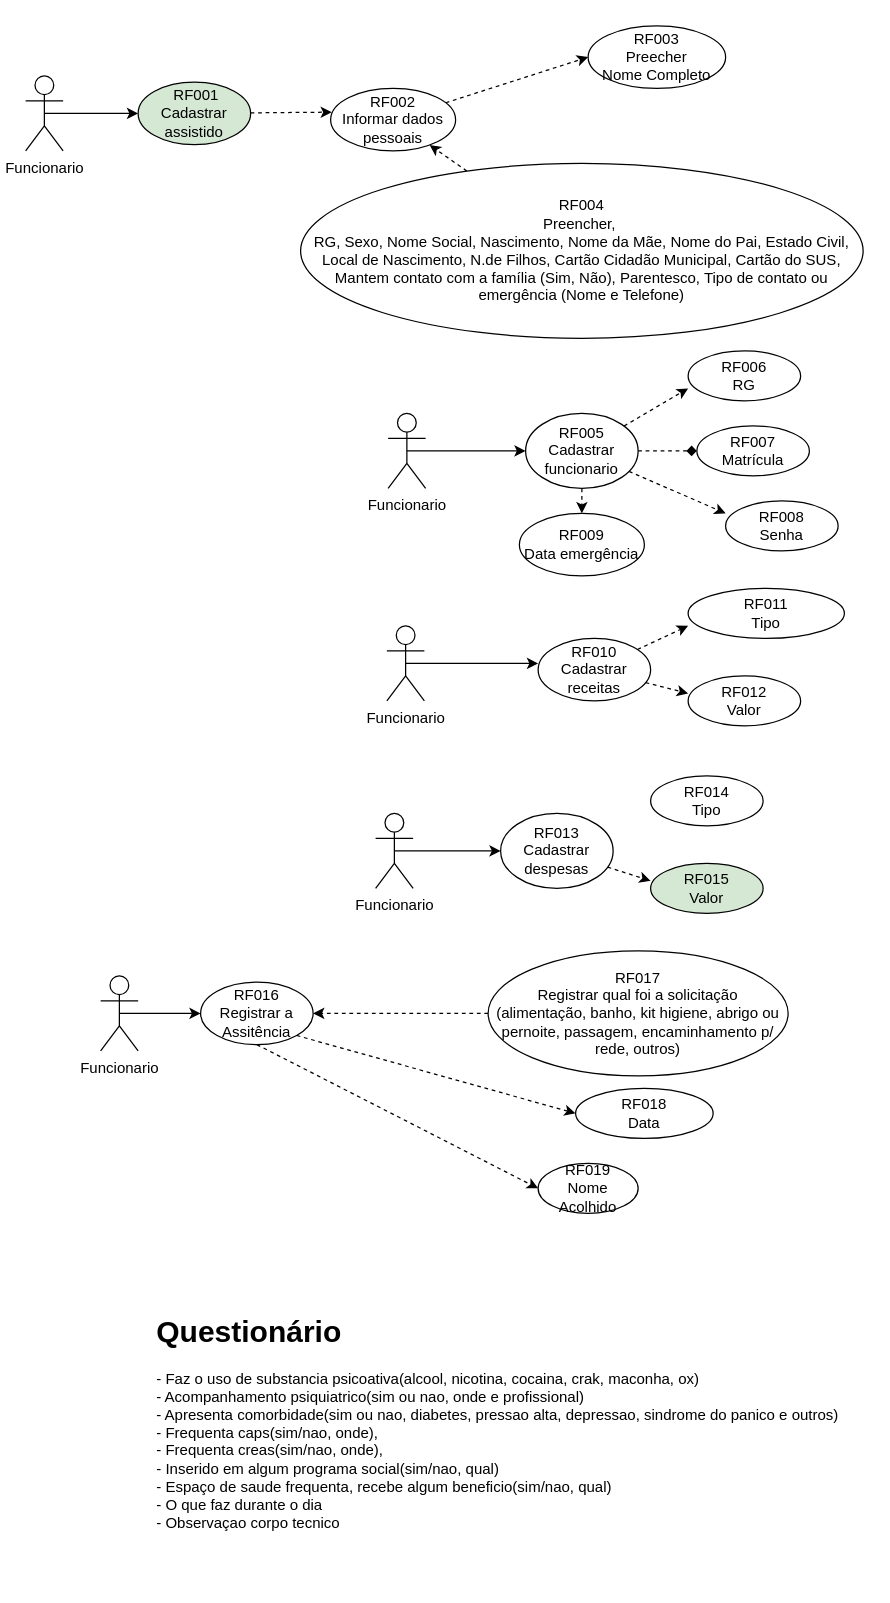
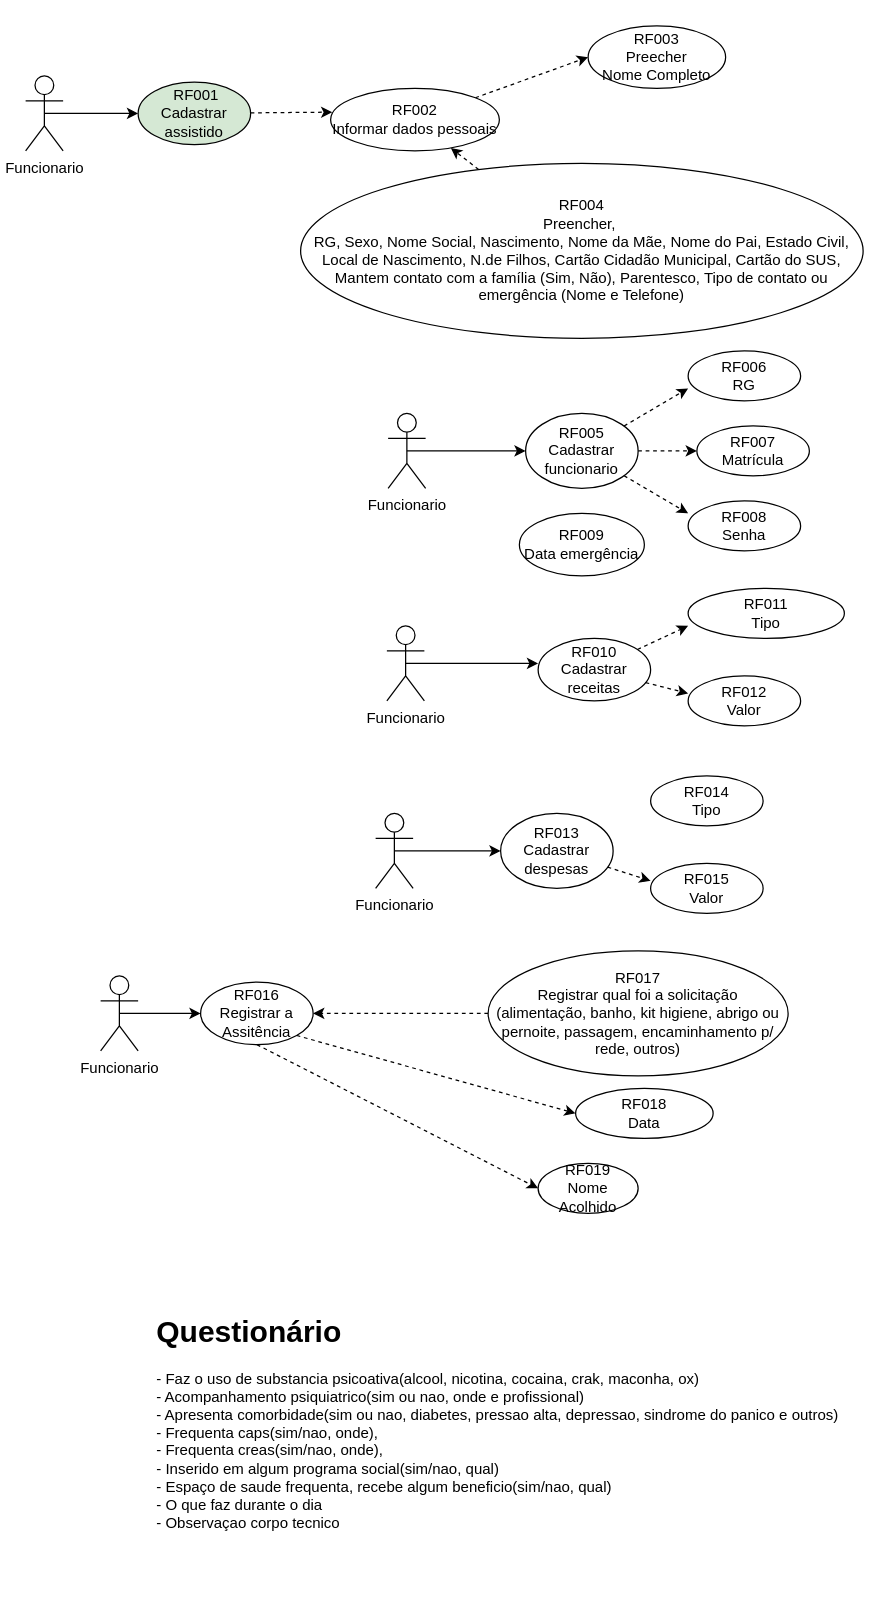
  <mxCell id="0" />
  <mxCell id="1" parent="0" />
  <mxCell id="2" style="edgeStyle=none;rounded=0;orthogonalLoop=1;jettySize=auto;html=1;exitX=0.5;exitY=0.5;exitDx=0;exitDy=0;exitPerimeter=0;entryX=0;entryY=0.5;entryDx=0;entryDy=0;" parent="1" source="3" target="5" edge="1"><mxGeometry relative="1" as="geometry" /></mxCell>
  <mxCell id="3" value="Funcionario" style="shape=umlActor;verticalLabelPosition=bottom;verticalAlign=top;html=1;outlineConnect=0;" parent="1" vertex="1"><mxGeometry x="20" y="60" width="30" height="60" as="geometry" /></mxCell>
  <mxCell id="4" style="rounded=0;orthogonalLoop=1;jettySize=auto;html=1;dashed=1;entryX=0.01;entryY=0.38;entryDx=0;entryDy=0;entryPerimeter=0;" parent="1" source="5" target="7" edge="1"><mxGeometry relative="1" as="geometry"><mxPoint x="240" y="90" as="targetPoint" /></mxGeometry></mxCell>
  <mxCell id="5" value="&amp;nbsp;RF001 Cadastrar assistido" style="ellipse;whiteSpace=wrap;html=1;fillColor=#d5e8d4;" parent="1" vertex="1"><mxGeometry x="110" y="65" width="90" height="50" as="geometry" /></mxCell>
  <mxCell id="6" style="edgeStyle=none;rounded=0;orthogonalLoop=1;jettySize=auto;html=1;entryX=0;entryY=0.5;entryDx=0;entryDy=0;dashed=1;" parent="1" source="7" target="18" edge="1"><mxGeometry relative="1" as="geometry" /></mxCell>
- <mxCell id="7" value="RF002&lt;br&gt;Informar dados pessoais" style="ellipse;whiteSpace=wrap;html=1;" parent="1" vertex="1"><mxGeometry x="264" y="70" width="100" height="50" as="geometry" /></mxCell>
+ <mxCell id="7" value="RF002&lt;br&gt;Informar dados pessoais" style="ellipse;whiteSpace=wrap;html=1;" parent="1" vertex="1"><mxGeometry x="264" y="70" width="135" height="50" as="geometry" /></mxCell>
  <mxCell id="8" style="edgeStyle=none;rounded=0;orthogonalLoop=1;jettySize=auto;html=1;entryX=0;entryY=0.75;entryDx=0;entryDy=0;entryPerimeter=0;dashed=1;" parent="1" source="12" target="19" edge="1"><mxGeometry relative="1" as="geometry" /></mxCell>
- <mxCell id="9" style="edgeStyle=none;rounded=0;orthogonalLoop=1;jettySize=auto;html=1;entryX=0;entryY=0.5;entryDx=0;entryDy=0;dashed=1;endArrow=diamond;" parent="1" source="12" target="20" edge="1"><mxGeometry relative="1" as="geometry" /></mxCell>
+ <mxCell id="9" style="edgeStyle=none;rounded=0;orthogonalLoop=1;jettySize=auto;html=1;entryX=0;entryY=0.5;entryDx=0;entryDy=0;dashed=1;" parent="1" source="12" target="20" edge="1"><mxGeometry relative="1" as="geometry" /></mxCell>
  <mxCell id="10" style="edgeStyle=none;rounded=0;orthogonalLoop=1;jettySize=auto;html=1;entryX=0;entryY=0.25;entryDx=0;entryDy=0;entryPerimeter=0;dashed=1;" parent="1" source="12" target="21" edge="1"><mxGeometry relative="1" as="geometry" /></mxCell>
- <mxCell id="11" style="edgeStyle=none;rounded=0;orthogonalLoop=1;jettySize=auto;html=1;entryX=0.5;entryY=0;entryDx=0;entryDy=0;dashed=1;" parent="1" source="12" target="45" edge="1"><mxGeometry relative="1" as="geometry" /></mxCell>
  <mxCell id="12" value="RF005&lt;br&gt;Cadastrar funcionario" style="ellipse;whiteSpace=wrap;html=1;" parent="1" vertex="1"><mxGeometry x="420" y="330" width="90" height="60" as="geometry" /></mxCell>
  <mxCell id="13" style="edgeStyle=none;rounded=0;orthogonalLoop=1;jettySize=auto;html=1;entryX=0;entryY=0.75;entryDx=0;entryDy=0;entryPerimeter=0;dashed=1;" parent="1" source="15" target="22" edge="1"><mxGeometry relative="1" as="geometry" /></mxCell>
  <mxCell id="14" style="edgeStyle=none;rounded=0;orthogonalLoop=1;jettySize=auto;html=1;entryX=0;entryY=0.35;entryDx=0;entryDy=0;entryPerimeter=0;dashed=1;" parent="1" source="15" target="23" edge="1"><mxGeometry relative="1" as="geometry" /></mxCell>
  <mxCell id="15" value="RF010&lt;br&gt;Cadastrar receitas" style="ellipse;whiteSpace=wrap;html=1;" parent="1" vertex="1"><mxGeometry x="430" y="510" width="90" height="50" as="geometry" /></mxCell>
  <mxCell id="16" style="edgeStyle=none;rounded=0;orthogonalLoop=1;jettySize=auto;html=1;dashed=1;" parent="1" source="17" target="7" edge="1"><mxGeometry relative="1" as="geometry"><mxPoint x="340" y="70" as="targetPoint" /></mxGeometry></mxCell>
  <mxCell id="17" value="RF004&lt;br&gt;Preencher,&amp;nbsp;&lt;br&gt;RG, Sexo, Nome Social, Nascimento, Nome da Mãe, Nome do Pai, Estado Civil, Local de Nascimento, N.de Filhos, Cartão Cidadão Municipal, Cartão do SUS, Mantem contato com a família (Sim, Não), Parentesco, Tipo de contato ou emergência (Nome e Telefone)" style="ellipse;whiteSpace=wrap;html=1;" parent="1" vertex="1"><mxGeometry x="240" y="130" width="450" height="140" as="geometry" /></mxCell>
  <mxCell id="18" value="RF003 &lt;br&gt;Preecher&lt;br&gt;Nome Completo" style="ellipse;whiteSpace=wrap;html=1;" parent="1" vertex="1"><mxGeometry x="470" y="20" width="110" height="50" as="geometry" /></mxCell>
  <mxCell id="19" value="RF006&lt;br&gt;RG" style="ellipse;whiteSpace=wrap;html=1;" parent="1" vertex="1"><mxGeometry x="550" y="280" width="90" height="40" as="geometry" /></mxCell>
  <mxCell id="20" value="RF007&lt;br&gt;Matrícula" style="ellipse;whiteSpace=wrap;html=1;" parent="1" vertex="1"><mxGeometry x="557" y="340" width="90" height="40" as="geometry" /></mxCell>
- <mxCell id="21" value="RF008&lt;br&gt;Senha" style="ellipse;whiteSpace=wrap;html=1;" parent="1" vertex="1"><mxGeometry x="580" y="400" width="90" height="40" as="geometry" /></mxCell>
+ <mxCell id="21" value="RF008&lt;br&gt;Senha" style="ellipse;whiteSpace=wrap;html=1;" parent="1" vertex="1"><mxGeometry x="550" y="400" width="90" height="40" as="geometry" /></mxCell>
  <mxCell id="22" value="RF011&lt;br&gt;Tipo" style="ellipse;whiteSpace=wrap;html=1;" parent="1" vertex="1"><mxGeometry x="550" y="470" width="125" height="40" as="geometry" /></mxCell>
  <mxCell id="23" value="RF012&lt;br&gt;Valor" style="ellipse;whiteSpace=wrap;html=1;" parent="1" vertex="1"><mxGeometry x="550" y="540" width="90" height="40" as="geometry" /></mxCell>
  <mxCell id="24" value="Funcionario" style="shape=umlActor;verticalLabelPosition=bottom;verticalAlign=top;html=1;outlineConnect=0;" parent="1" vertex="1"><mxGeometry x="310" y="330" width="30" height="60" as="geometry" /></mxCell>
  <mxCell id="25" value="Funcionario" style="shape=umlActor;verticalLabelPosition=bottom;verticalAlign=top;html=1;outlineConnect=0;" parent="1" vertex="1"><mxGeometry x="309" y="500" width="30" height="60" as="geometry" /></mxCell>
  <mxCell id="26" style="edgeStyle=none;rounded=0;orthogonalLoop=1;jettySize=auto;html=1;entryX=0;entryY=0.5;entryDx=0;entryDy=0;dashed=1;" parent="1" source="17" target="17" edge="1"><mxGeometry relative="1" as="geometry" /></mxCell>
  <mxCell id="27" style="edgeStyle=none;rounded=0;orthogonalLoop=1;jettySize=auto;html=1;entryX=0;entryY=0.5;entryDx=0;entryDy=0;exitX=0.5;exitY=0.5;exitDx=0;exitDy=0;exitPerimeter=0;" parent="1" source="24" target="12" edge="1"><mxGeometry relative="1" as="geometry"><mxPoint x="360" y="360" as="sourcePoint" /></mxGeometry></mxCell>
  <mxCell id="28" style="edgeStyle=none;rounded=0;orthogonalLoop=1;jettySize=auto;html=1;exitX=0.5;exitY=0.5;exitDx=0;exitDy=0;exitPerimeter=0;" parent="1" source="25" edge="1"><mxGeometry relative="1" as="geometry"><mxPoint x="430" y="530" as="targetPoint" /><mxPoint x="360" y="530" as="sourcePoint" /></mxGeometry></mxCell>
  <mxCell id="29" style="edgeStyle=none;rounded=0;orthogonalLoop=1;jettySize=auto;html=1;entryX=0;entryY=0.35;entryDx=0;entryDy=0;entryPerimeter=0;dashed=1;" parent="1" source="30" target="32" edge="1"><mxGeometry relative="1" as="geometry" /></mxCell>
  <mxCell id="30" value="RF013&lt;br&gt;Cadastrar despesas" style="ellipse;whiteSpace=wrap;html=1;" parent="1" vertex="1"><mxGeometry x="400" y="650" width="90" height="60" as="geometry" /></mxCell>
  <mxCell id="31" value="RF014&lt;br&gt;Tipo" style="ellipse;whiteSpace=wrap;html=1;" parent="1" vertex="1"><mxGeometry x="520" y="620" width="90" height="40" as="geometry" /></mxCell>
- <mxCell id="32" value="RF015&lt;br&gt;Valor" style="ellipse;whiteSpace=wrap;html=1;fillColor=#d5e8d4;" parent="1" vertex="1"><mxGeometry x="520" y="690" width="90" height="40" as="geometry" /></mxCell>
+ <mxCell id="32" value="RF015&lt;br&gt;Valor" style="ellipse;whiteSpace=wrap;html=1;" parent="1" vertex="1"><mxGeometry x="520" y="690" width="90" height="40" as="geometry" /></mxCell>
  <mxCell id="33" value="Funcionario" style="shape=umlActor;verticalLabelPosition=bottom;verticalAlign=top;html=1;outlineConnect=0;" parent="1" vertex="1"><mxGeometry x="300" y="650" width="30" height="60" as="geometry" /></mxCell>
  <mxCell id="34" style="edgeStyle=none;rounded=0;orthogonalLoop=1;jettySize=auto;html=1;exitX=0.5;exitY=0.5;exitDx=0;exitDy=0;exitPerimeter=0;" parent="1" source="33" edge="1"><mxGeometry relative="1" as="geometry"><mxPoint x="400" y="680" as="targetPoint" /><mxPoint x="330" y="680" as="sourcePoint" /></mxGeometry></mxCell>
  <mxCell id="35" style="edgeStyle=none;rounded=0;orthogonalLoop=1;jettySize=auto;html=1;exitX=1;exitY=1;exitDx=0;exitDy=0;entryX=0;entryY=0.5;entryDx=0;entryDy=0;dashed=1;" parent="1" source="37" target="42" edge="1"><mxGeometry relative="1" as="geometry" /></mxCell>
  <mxCell id="36" style="edgeStyle=none;rounded=0;orthogonalLoop=1;jettySize=auto;html=1;exitX=0.5;exitY=1;exitDx=0;exitDy=0;entryX=0;entryY=0.5;entryDx=0;entryDy=0;dashed=1;" parent="1" source="37" target="43" edge="1"><mxGeometry relative="1" as="geometry" /></mxCell>
  <mxCell id="37" value="RF016&lt;br&gt;Registrar a Assitência" style="ellipse;whiteSpace=wrap;html=1;" parent="1" vertex="1"><mxGeometry x="160" y="785" width="90" height="50" as="geometry" /></mxCell>
  <mxCell id="38" style="edgeStyle=none;rounded=0;orthogonalLoop=1;jettySize=auto;html=1;exitX=0.5;exitY=0.5;exitDx=0;exitDy=0;exitPerimeter=0;entryX=0;entryY=0.5;entryDx=0;entryDy=0;" parent="1" source="39" target="37" edge="1"><mxGeometry relative="1" as="geometry" /></mxCell>
  <mxCell id="39" value="Funcionario" style="shape=umlActor;verticalLabelPosition=bottom;verticalAlign=top;html=1;outlineConnect=0;" parent="1" vertex="1"><mxGeometry x="80" y="780" width="30" height="60" as="geometry" /></mxCell>
  <mxCell id="40" style="edgeStyle=none;rounded=0;orthogonalLoop=1;jettySize=auto;html=1;exitX=0;exitY=0.5;exitDx=0;exitDy=0;dashed=1;" parent="1" source="41" target="37" edge="1"><mxGeometry relative="1" as="geometry" /></mxCell>
  <mxCell id="41" value="&lt;span&gt;RF017&lt;br&gt;Registrar qual foi a solicitação&lt;br&gt;(alimentação, banho, kit higiene, abrigo ou pernoite, passagem, encaminhamento p/ rede, outros)&lt;/span&gt;" style="ellipse;whiteSpace=wrap;html=1;" parent="1" vertex="1"><mxGeometry x="390" y="760" width="240" height="100" as="geometry" /></mxCell>
  <mxCell id="42" value="RF018&lt;br&gt;Data" style="ellipse;whiteSpace=wrap;html=1;" parent="1" vertex="1"><mxGeometry x="460" y="870" width="110" height="40" as="geometry" /></mxCell>
  <mxCell id="43" value="RF019&lt;br&gt;Nome Acolhido" style="ellipse;whiteSpace=wrap;html=1;" parent="1" vertex="1"><mxGeometry x="430" y="930" width="80" height="40" as="geometry" /></mxCell>
  <mxCell id="44" value="&lt;h1&gt;&lt;br&gt;&lt;/h1&gt;&lt;h1&gt;Questionário&lt;/h1&gt;&lt;p&gt;&lt;span style=&quot;text-align: center&quot;&gt;- Faz o uso de substancia psicoativa(alcool, nicotina, cocaina, crak, maconha, ox)&lt;/span&gt;&lt;br style=&quot;text-align: center&quot;&gt;&lt;span style=&quot;text-align: center&quot;&gt;- Acompanhamento psiquiatrico(sim ou nao, onde e profissional)&lt;/span&gt;&lt;br style=&quot;text-align: center&quot;&gt;&lt;span style=&quot;text-align: center&quot;&gt;- Apresenta comorbidade(sim ou nao, diabetes, pressao alta, depressao, sindrome do panico e outros)&lt;/span&gt;&lt;br style=&quot;text-align: center&quot;&gt;&lt;span style=&quot;text-align: center&quot;&gt;- Frequenta caps(sim/nao, onde),&lt;/span&gt;&lt;br style=&quot;text-align: center&quot;&gt;&lt;span style=&quot;text-align: center&quot;&gt;- Frequenta creas(sim/nao, onde),&lt;/span&gt;&lt;br style=&quot;text-align: center&quot;&gt;&lt;span style=&quot;text-align: center&quot;&gt;- Inserido em algum programa social(sim/nao, qual)&lt;/span&gt;&lt;br style=&quot;text-align: center&quot;&gt;&lt;span style=&quot;text-align: center&quot;&gt;- Espaço de saude frequenta, recebe algum beneficio(sim/nao, qual)&lt;/span&gt;&lt;br style=&quot;text-align: center&quot;&gt;&lt;span style=&quot;text-align: center&quot;&gt;- O que faz durante o dia&lt;/span&gt;&lt;br style=&quot;text-align: center&quot;&gt;&lt;span style=&quot;text-align: center&quot;&gt;- Observaçao corpo tecnico&lt;/span&gt;&lt;br&gt;&lt;/p&gt;" style="text;html=1;strokeColor=none;fillColor=none;spacing=5;spacingTop=-20;whiteSpace=wrap;overflow=hidden;rounded=0;" parent="1" vertex="1"><mxGeometry x="120" y="1000" width="560" height="260" as="geometry" /></mxCell>
  <mxCell id="45" value="RF009&lt;br&gt;Data emergência" style="ellipse;whiteSpace=wrap;html=1;" parent="1" vertex="1"><mxGeometry x="415" y="410" width="100" height="50" as="geometry" /></mxCell>
